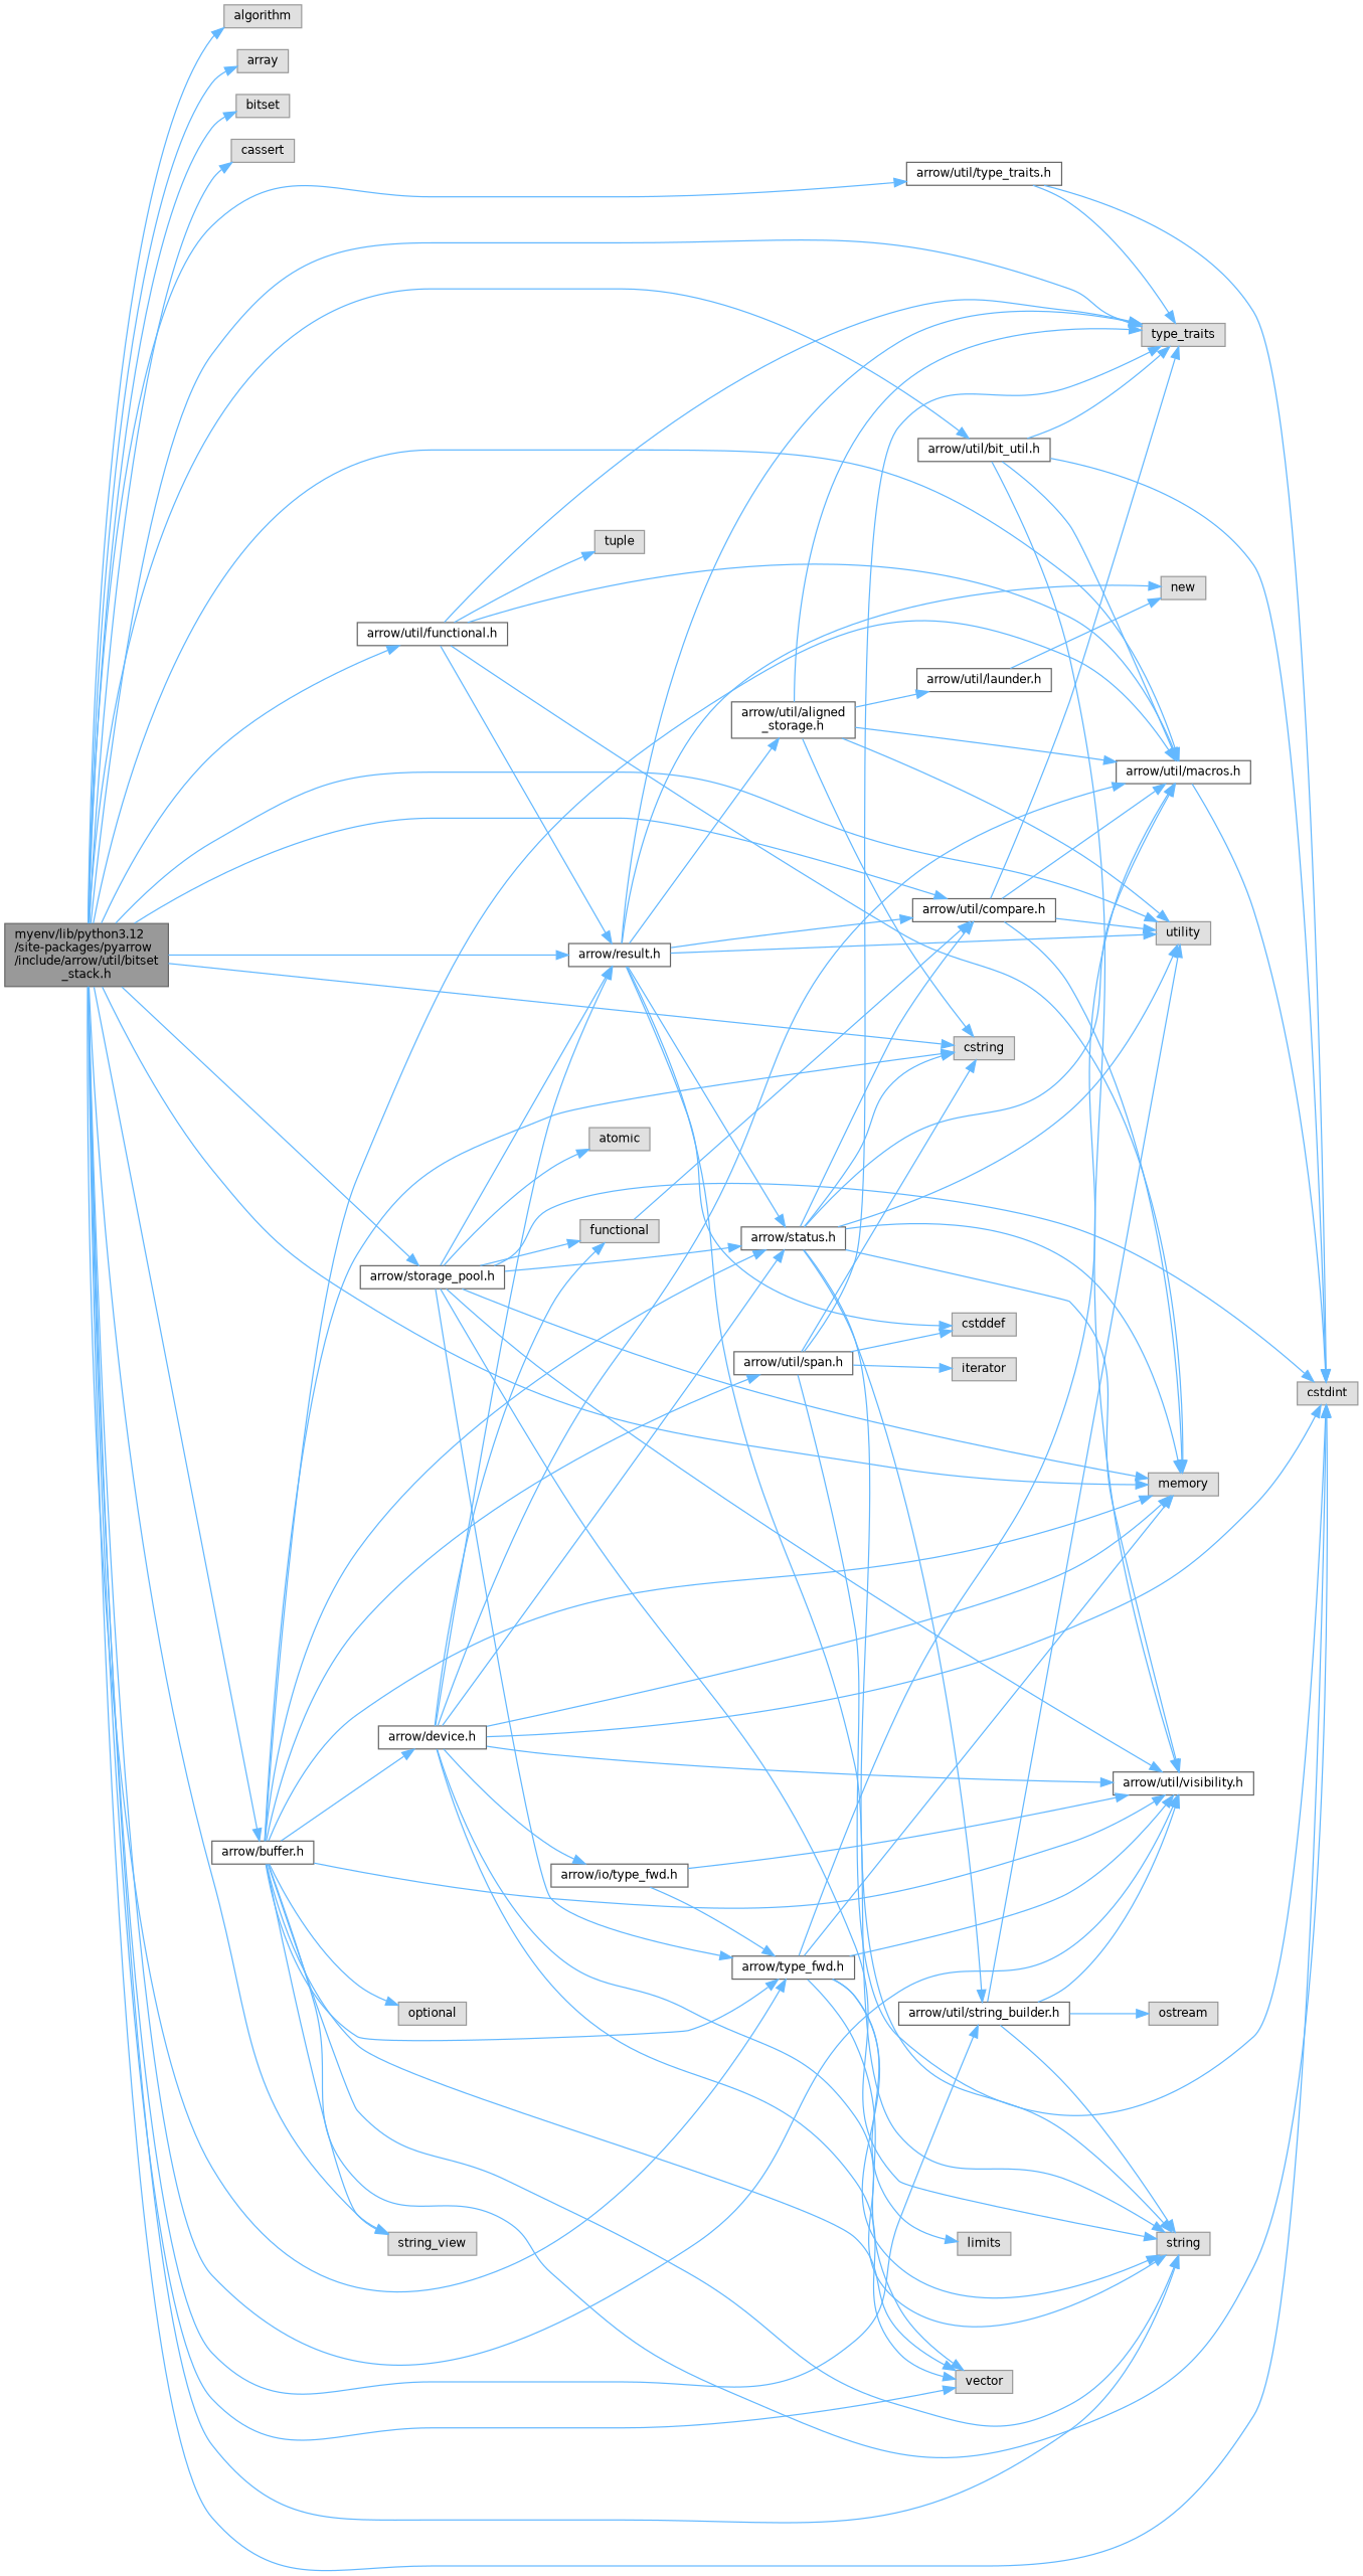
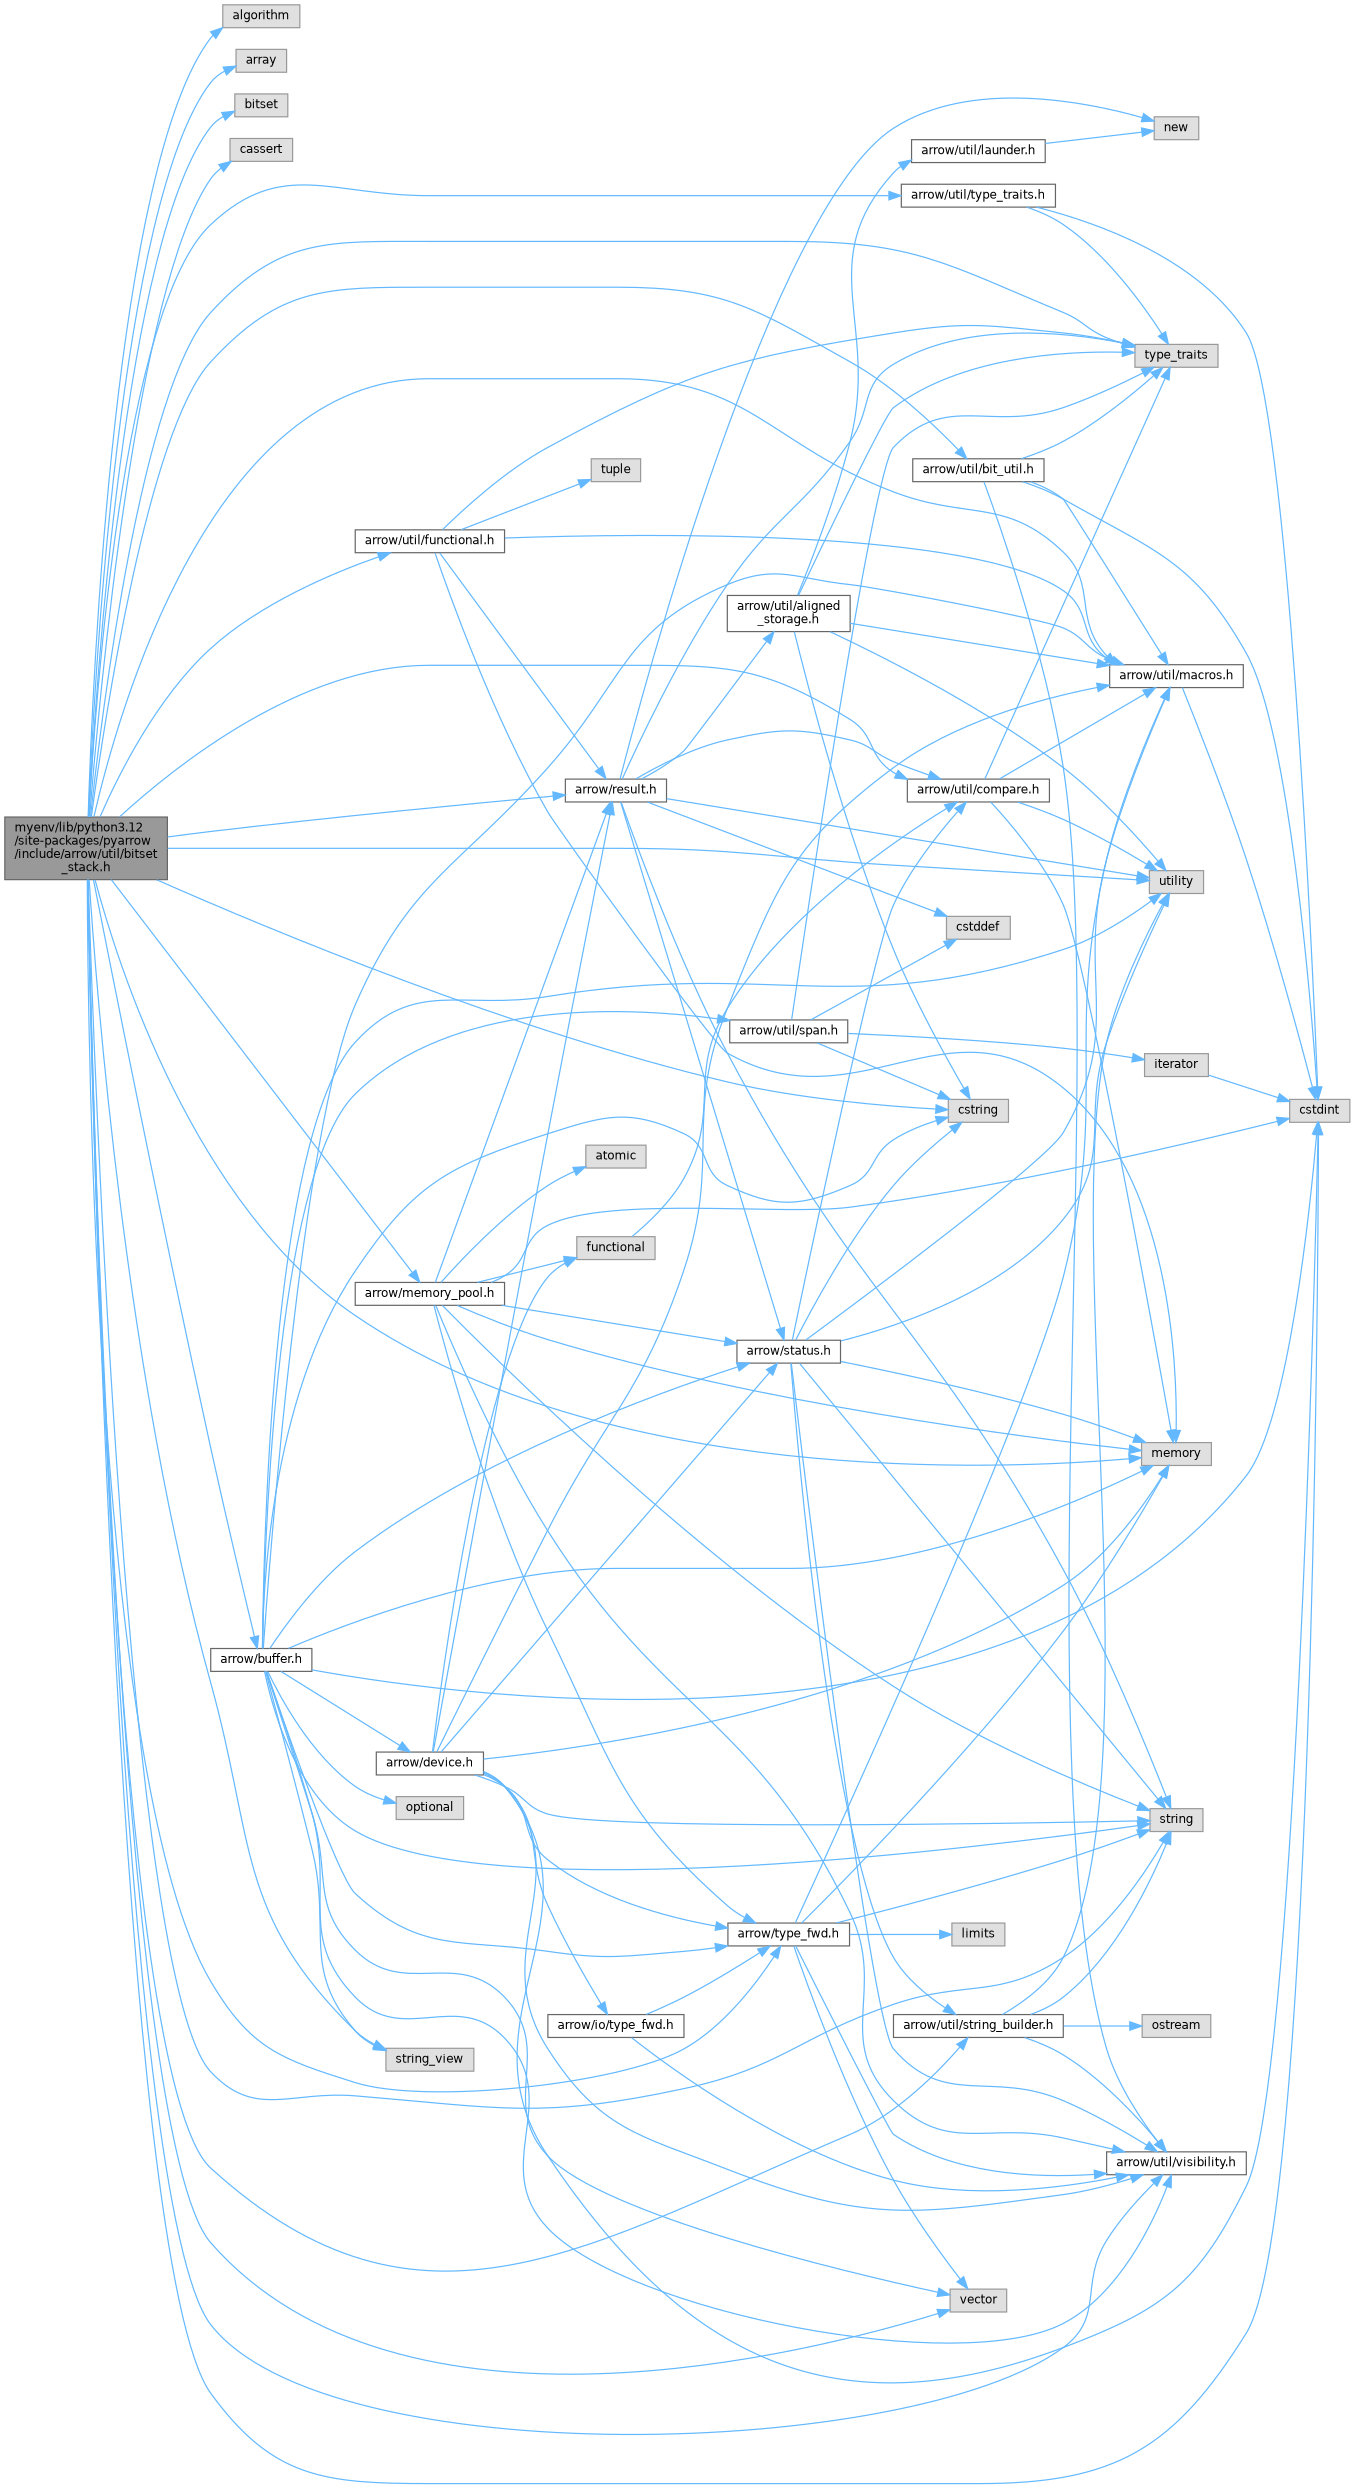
  digraph {
    rankdir=LR
    node [color=grey60 fillcolor="#E0E0E0" fontname=Helvetica fontsize=10 shape=box style=filled]
    edge [color=steelblue1 fontname=Helvetica fontsize=10 labelfontname=Helvetica labelfontsize=10 style=solid]
    n1 [color=gray40 fillcolor=grey60 fontcolor=black height=0.2 label="myenv/lib/python3.12\l/site-packages/pyarrow\l/include/arrow/util/bitset\l_stack.h" width=0.4]
    n2 [height=0.2 label=algorithm width=0.4]
    n3 [height=0.2 label=array width=0.4]
    n4 [height=0.2 label=bitset width=0.4]
    n5 [height=0.2 label=cassert width=0.4]
    n6 [height=0.2 label=cstdint width=0.4]
    n7 [height=0.2 label=cstring width=0.4]
    n8 [height=0.2 label=memory width=0.4]
    n9 [height=0.2 label=string width=0.4]
    n10 [height=0.2 label=string_view width=0.4]
    n11 [height=0.2 label=type_traits width=0.4]
    n12 [height=0.2 label=utility width=0.4]
    n13 [height=0.2 label=vector width=0.4]
    n14 [color=grey40 fillcolor=white height=0.2 label="arrow/buffer.h" width=0.4]
    n15 [color=grey40 fillcolor=white height=0.2 label="arrow/type_fwd.h" width=0.4]
    n16 [color=grey40 fillcolor=white height=0.2 label="arrow/util/macros.h" width=0.4]
    n17 [color=grey40 fillcolor=white height=0.2 label="arrow/util/visibility.h" width=0.4]
    n18 [color=grey40 fillcolor=white height=0.2 label="arrow/result.h" width=0.4]
    n19 [color=grey40 fillcolor=white height=0.2 label="arrow/util/compare.h" width=0.4]
    n20 [color=grey40 fillcolor=white height=0.2 label="arrow/util/string_builder.h" width=0.4]
-   n21 [color=grey40 fillcolor=white height=0.2 label="arrow/storage_pool.h" width=0.4]
+   n21 [color=grey40 fillcolor=white height=0.2 label="arrow/memory_pool.h" width=0.4]
    n22 [color=grey40 fillcolor=white height=0.2 label="arrow/util/bit_util.h" width=0.4]
    n23 [color=grey40 fillcolor=white height=0.2 label="arrow/util/functional.h" width=0.4]
    n24 [color=grey40 fillcolor=white height=0.2 label="arrow/util/type_traits.h" width=0.4]
    n25 [height=0.2 label=optional width=0.4]
    n26 [color=grey40 fillcolor=white height=0.2 label="arrow/device.h" width=0.4]
    n27 [color=grey40 fillcolor=white height=0.2 label="arrow/status.h" width=0.4]
    n28 [color=grey40 fillcolor=white height=0.2 label="arrow/util/span.h" width=0.4]
    n29 [height=0.2 label=limits width=0.4]
    n30 [height=0.2 label=cstddef width=0.4]
    n31 [height=0.2 label=new width=0.4]
    n32 [color=grey40 fillcolor=white height=0.2 label="arrow/util/aligned\l_storage.h" width=0.4]
    n33 [height=0.2 label=ostream width=0.4]
    n34 [height=0.2 label=functional width=0.4]
    n35 [height=0.2 label=atomic width=0.4]
    n36 [height=0.2 label=tuple width=0.4]
    n37 [color=grey40 fillcolor=white height=0.2 label="arrow/io/type_fwd.h" width=0.4]
    n38 [height=0.2 label=iterator width=0.4]
    n39 [color=grey40 fillcolor=white height=0.2 label="arrow/util/launder.h" width=0.4]
    n1 -> n2
    n1 -> n3
    n1 -> n4
    n1 -> n5
    n1 -> n6
    n1 -> n7
    n1 -> n8
    n1 -> n9
    n1 -> n10
    n1 -> n11
    n1 -> n12
    n1 -> n13
    n1 -> n14
    n1 -> n15
    n1 -> n16
    n1 -> n17
    n1 -> n18
    n1 -> n19
    n1 -> n20
    n1 -> n21
    n1 -> n22
    n1 -> n23
    n1 -> n24
    n14 -> n6
    n14 -> n7
    n14 -> n8
    n14 -> n9
    n14 -> n10
+   n14 -> n12
    n14 -> n13
    n14 -> n15
    n14 -> n16
    n14 -> n17
    n14 -> n25
    n14 -> n26
    n14 -> n27
    n14 -> n28
    n15 -> n8
    n15 -> n9
    n15 -> n13
    n15 -> n16
    n15 -> n17
    n15 -> n29
    n16 -> n6
    n18 -> n9
    n18 -> n11
    n18 -> n12
    n18 -> n19
    n18 -> n27
    n18 -> n30
    n18 -> n31
    n18 -> n32
    n19 -> n8
    n19 -> n11
    n19 -> n12
    n19 -> n16
    n20 -> n9
    n20 -> n12
    n20 -> n17
    n20 -> n33
    n21 -> n6
    n21 -> n8
    n21 -> n9
    n21 -> n15
    n21 -> n17
    n21 -> n18
    n21 -> n27
    n21 -> n34
    n21 -> n35
    n22 -> n6
    n22 -> n11
    n22 -> n16
    n22 -> n17
    n23 -> n8
    n23 -> n11
    n23 -> n16
    n23 -> n18
    n23 -> n36
    n24 -> n6
    n24 -> n11
    n26 -> n6
    n26 -> n8
    n26 -> n9
-   n26 -> n13
+   n26 -> n15
    n26 -> n16
    n26 -> n17
    n26 -> n18
    n26 -> n27
    n26 -> n34
    n26 -> n37
    n27 -> n7
    n27 -> n8
    n27 -> n9
    n27 -> n12
    n27 -> n16
    n27 -> n17
    n27 -> n19
    n27 -> n20
-   n28 -> n6
+   n38 -> n6
    n28 -> n7
    n28 -> n11
    n28 -> n30
    n28 -> n38
    n32 -> n7
    n32 -> n11
    n32 -> n12
    n32 -> n16
    n32 -> n39
    n34 -> n19
    n37 -> n15
    n37 -> n17
    n39 -> n31
  }
